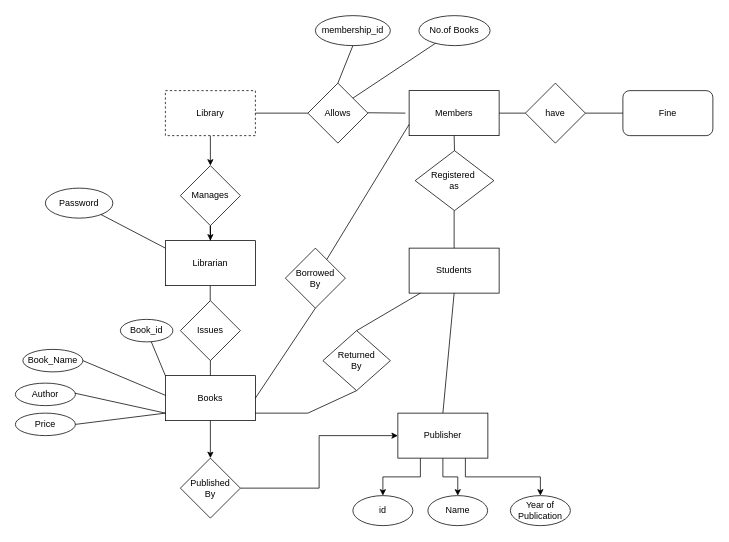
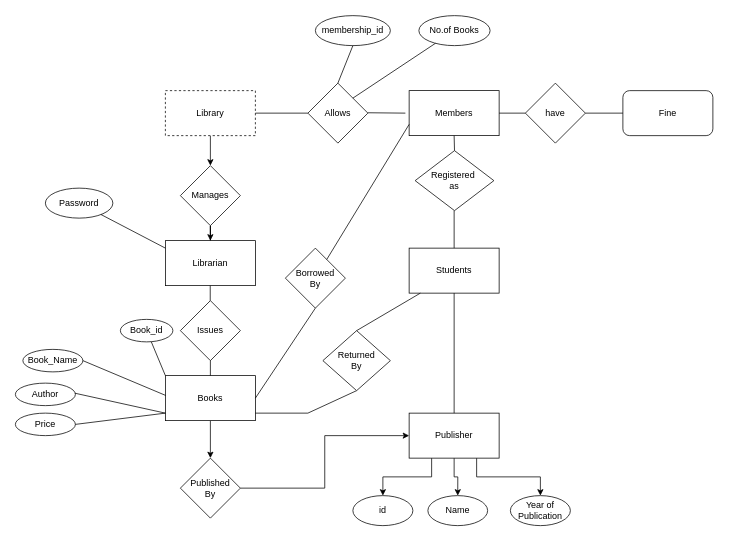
  <mxCell id="0" />
  <mxCell id="1" parent="0" />
  <mxCell id="2" style="edgeStyle=orthogonalEdgeStyle;rounded=0;orthogonalLoop=1;jettySize=auto;html=1;" edge="1" parent="1" source="3" target="9"><mxGeometry relative="1" as="geometry"><mxPoint x="280" y="260" as="targetPoint" /></mxGeometry></mxCell>
  <mxCell id="3" value="Library" style="rounded=0;whiteSpace=wrap;html=1;dashed=1;" vertex="1" parent="1"><mxGeometry x="220" y="120" width="120" height="60" as="geometry" /></mxCell>
  <mxCell id="4" value="Allows" style="rhombus;whiteSpace=wrap;html=1;" vertex="1" parent="1"><mxGeometry x="410" y="110" width="80" height="80" as="geometry" /></mxCell>
  <mxCell id="5" value="Members" style="rounded=0;whiteSpace=wrap;html=1;" vertex="1" parent="1"><mxGeometry x="545" y="120" width="120" height="60" as="geometry" /></mxCell>
  <mxCell id="6" value="have" style="rhombus;whiteSpace=wrap;html=1;" vertex="1" parent="1"><mxGeometry x="700" y="110" width="80" height="80" as="geometry" /></mxCell>
  <mxCell id="7" value="Fine" style="rounded=1;whiteSpace=wrap;html=1;" vertex="1" parent="1"><mxGeometry x="830" y="120" width="120" height="60" as="geometry" /></mxCell>
  <mxCell id="8" style="edgeStyle=orthogonalEdgeStyle;rounded=0;orthogonalLoop=1;jettySize=auto;html=1;" edge="1" parent="1" source="9" target="10"><mxGeometry relative="1" as="geometry"><mxPoint x="280" y="360" as="targetPoint" /></mxGeometry></mxCell>
  <mxCell id="9" value="Manages" style="rhombus;whiteSpace=wrap;html=1;" vertex="1" parent="1"><mxGeometry x="240" y="220" width="80" height="80" as="geometry" /></mxCell>
  <mxCell id="10" value="Librarian" style="rounded=0;whiteSpace=wrap;html=1;" vertex="1" parent="1"><mxGeometry x="220" y="320" width="120" height="60" as="geometry" /></mxCell>
  <mxCell id="11" value="Issues" style="rhombus;whiteSpace=wrap;html=1;" vertex="1" parent="1"><mxGeometry x="240" y="400" width="80" height="80" as="geometry" /></mxCell>
  <mxCell id="12" style="rounded=0;orthogonalLoop=1;jettySize=auto;html=1;" edge="1" parent="1" source="13" target="18"><mxGeometry relative="1" as="geometry"><mxPoint x="520" y="580" as="targetPoint" /></mxGeometry></mxCell>
  <mxCell id="13" value="Books" style="rounded=0;whiteSpace=wrap;html=1;" vertex="1" parent="1"><mxGeometry x="220" y="500" width="120" height="60" as="geometry" /></mxCell>
  <mxCell id="14" value="Registered&amp;nbsp;&lt;div&gt;as&lt;/div&gt;" style="rhombus;whiteSpace=wrap;html=1;" vertex="1" parent="1"><mxGeometry x="553" y="200" width="105" height="80" as="geometry" /></mxCell>
  <mxCell id="15" value="Students" style="rounded=0;whiteSpace=wrap;html=1;" vertex="1" parent="1"><mxGeometry x="545" y="330" width="120" height="60" as="geometry" /></mxCell>
  <mxCell id="16" value="Borrowed&lt;div&gt;By&lt;/div&gt;" style="rhombus;whiteSpace=wrap;html=1;" vertex="1" parent="1"><mxGeometry x="380" y="330" width="80" height="80" as="geometry" /></mxCell>
  <mxCell id="17" style="edgeStyle=orthogonalEdgeStyle;rounded=0;orthogonalLoop=1;jettySize=auto;html=1;" edge="1" parent="1" source="18" target="22"><mxGeometry relative="1" as="geometry"><mxPoint x="620" y="580" as="targetPoint" /></mxGeometry></mxCell>
  <mxCell id="18" value="Published&lt;div&gt;By&lt;/div&gt;" style="rhombus;whiteSpace=wrap;html=1;" vertex="1" parent="1"><mxGeometry x="240" y="610" width="80" height="80" as="geometry" /></mxCell>
  <mxCell id="19" style="edgeStyle=orthogonalEdgeStyle;rounded=0;orthogonalLoop=1;jettySize=auto;html=1;exitX=0.25;exitY=1;exitDx=0;exitDy=0;" edge="1" parent="1" source="22" target="23"><mxGeometry relative="1" as="geometry"><mxPoint x="550" y="640" as="targetPoint" /></mxGeometry></mxCell>
  <mxCell id="20" style="edgeStyle=orthogonalEdgeStyle;rounded=0;orthogonalLoop=1;jettySize=auto;html=1;exitX=0.5;exitY=1;exitDx=0;exitDy=0;" edge="1" parent="1" source="22" target="24"><mxGeometry relative="1" as="geometry"><mxPoint x="605.333" y="640" as="targetPoint" /></mxGeometry></mxCell>
  <mxCell id="21" style="edgeStyle=orthogonalEdgeStyle;rounded=0;orthogonalLoop=1;jettySize=auto;html=1;exitX=0.75;exitY=1;exitDx=0;exitDy=0;" edge="1" parent="1" source="22" target="25"><mxGeometry relative="1" as="geometry"><mxPoint x="680" y="670" as="targetPoint" /></mxGeometry></mxCell>
- <mxCell id="22" value="Publisher" style="rounded=0;whiteSpace=wrap;html=1;" vertex="1" parent="1"><mxGeometry x="530" y="550" width="120" height="60" as="geometry" /></mxCell>
+ <mxCell id="22" value="Publisher" style="rounded=0;whiteSpace=wrap;html=1;" vertex="1" parent="1"><mxGeometry x="545" y="550" width="120" height="60" as="geometry" /></mxCell>
  <mxCell id="23" value="id" style="ellipse;whiteSpace=wrap;html=1;" vertex="1" parent="1"><mxGeometry x="470" y="660" width="80" height="40" as="geometry" /></mxCell>
  <mxCell id="24" value="Name" style="ellipse;whiteSpace=wrap;html=1;" vertex="1" parent="1"><mxGeometry x="570" y="660" width="79.67" height="40" as="geometry" /></mxCell>
  <mxCell id="25" value="Year of Publication" style="ellipse;whiteSpace=wrap;html=1;" vertex="1" parent="1"><mxGeometry x="680" y="660" width="80" height="40" as="geometry" /></mxCell>
  <mxCell id="26" value="Book_id" style="ellipse;whiteSpace=wrap;html=1;" vertex="1" parent="1"><mxGeometry x="160" y="425" width="70" height="30" as="geometry" /></mxCell>
  <mxCell id="27" value="Book_Name" style="ellipse;whiteSpace=wrap;html=1;" vertex="1" parent="1"><mxGeometry x="30" y="465" width="80" height="30" as="geometry" /></mxCell>
  <mxCell id="28" value="Author" style="ellipse;whiteSpace=wrap;html=1;" vertex="1" parent="1"><mxGeometry x="20" y="510" width="80" height="30" as="geometry" /></mxCell>
  <mxCell id="29" value="membership_id" style="ellipse;whiteSpace=wrap;html=1;" vertex="1" parent="1"><mxGeometry x="420" y="20" width="100" height="40" as="geometry" /></mxCell>
  <mxCell id="30" value="No.of Books" style="ellipse;whiteSpace=wrap;html=1;" vertex="1" parent="1"><mxGeometry x="558" y="20" width="94.95" height="40" as="geometry" /></mxCell>
  <mxCell id="31" value="Password" style="ellipse;whiteSpace=wrap;html=1;" vertex="1" parent="1"><mxGeometry x="60" y="250" width="90" height="40" as="geometry" /></mxCell>
  <mxCell id="32" value="" style="endArrow=none;html=1;rounded=0;" edge="1" parent="1" source="31"><mxGeometry width="50" height="50" relative="1" as="geometry"><mxPoint x="90" y="330" as="sourcePoint" /><mxPoint x="220" y="330" as="targetPoint" /></mxGeometry></mxCell>
  <mxCell id="33" value="" style="endArrow=none;html=1;rounded=0;entryX=0.5;entryY=1;entryDx=0;entryDy=0;" edge="1" parent="1" target="16"><mxGeometry width="50" height="50" relative="1" as="geometry"><mxPoint x="340" y="530" as="sourcePoint" /><mxPoint x="390" y="480" as="targetPoint" /></mxGeometry></mxCell>
  <mxCell id="34" value="" style="endArrow=none;html=1;rounded=0;exitX=0.5;exitY=0;exitDx=0;exitDy=0;" edge="1" parent="1" source="13"><mxGeometry width="50" height="50" relative="1" as="geometry"><mxPoint x="230" y="530" as="sourcePoint" /><mxPoint x="280" y="480" as="targetPoint" /></mxGeometry></mxCell>
  <mxCell id="35" value="" style="endArrow=none;html=1;rounded=0;exitX=0.5;exitY=0;exitDx=0;exitDy=0;" edge="1" parent="1"><mxGeometry width="50" height="50" relative="1" as="geometry"><mxPoint x="279.8" y="400" as="sourcePoint" /><mxPoint x="279.8" y="380" as="targetPoint" /></mxGeometry></mxCell>
  <mxCell id="36" value="" style="endArrow=none;html=1;rounded=0;entryX=0.5;entryY=1;entryDx=0;entryDy=0;" edge="1" parent="1"><mxGeometry width="50" height="50" relative="1" as="geometry"><mxPoint x="605" y="330" as="sourcePoint" /><mxPoint x="605" y="280" as="targetPoint" /><Array as="points" /></mxGeometry></mxCell>
  <mxCell id="37" value="" style="endArrow=none;html=1;rounded=0;entryX=0.5;entryY=1;entryDx=0;entryDy=0;exitX=0.5;exitY=0;exitDx=0;exitDy=0;" edge="1" parent="1" source="14" target="5"><mxGeometry width="50" height="50" relative="1" as="geometry"><mxPoint x="540" y="220" as="sourcePoint" /><mxPoint x="590" y="170" as="targetPoint" /></mxGeometry></mxCell>
  <mxCell id="38" value="" style="endArrow=none;html=1;rounded=0;entryX=0;entryY=0.75;entryDx=0;entryDy=0;" edge="1" parent="1" source="16" target="5"><mxGeometry width="50" height="50" relative="1" as="geometry"><mxPoint x="480" y="410" as="sourcePoint" /><mxPoint x="530" y="360" as="targetPoint" /></mxGeometry></mxCell>
  <mxCell id="39" value="" style="endArrow=none;html=1;rounded=0;entryX=0.5;entryY=1;entryDx=0;entryDy=0;exitX=0.5;exitY=0;exitDx=0;exitDy=0;" edge="1" parent="1" source="22" target="15"><mxGeometry width="50" height="50" relative="1" as="geometry"><mxPoint x="610" y="530" as="sourcePoint" /><mxPoint x="652.95" y="505" as="targetPoint" /></mxGeometry></mxCell>
  <mxCell id="40" value="" style="endArrow=none;html=1;rounded=0;exitX=1;exitY=0.5;exitDx=0;exitDy=0;" edge="1" parent="1" source="3"><mxGeometry width="50" height="50" relative="1" as="geometry"><mxPoint x="360" y="200" as="sourcePoint" /><mxPoint x="410" y="150" as="targetPoint" /></mxGeometry></mxCell>
  <mxCell id="41" value="" style="endArrow=none;html=1;rounded=0;exitX=1;exitY=0.5;exitDx=0;exitDy=0;" edge="1" parent="1"><mxGeometry width="50" height="50" relative="1" as="geometry"><mxPoint x="490" y="149.5" as="sourcePoint" /><mxPoint x="540" y="150" as="targetPoint" /></mxGeometry></mxCell>
  <mxCell id="42" value="" style="endArrow=none;html=1;rounded=0;exitX=1;exitY=0.5;exitDx=0;exitDy=0;" edge="1" parent="1" source="5"><mxGeometry width="50" height="50" relative="1" as="geometry"><mxPoint x="670" y="149.5" as="sourcePoint" /><mxPoint x="700" y="150" as="targetPoint" /></mxGeometry></mxCell>
  <mxCell id="43" value="" style="endArrow=none;html=1;rounded=0;exitX=0.5;exitY=0;exitDx=0;exitDy=0;" edge="1" parent="1" source="4"><mxGeometry width="50" height="50" relative="1" as="geometry"><mxPoint x="420" y="110" as="sourcePoint" /><mxPoint x="470" y="60" as="targetPoint" /></mxGeometry></mxCell>
  <mxCell id="44" value="" style="endArrow=none;html=1;rounded=0;exitX=1;exitY=0;exitDx=0;exitDy=0;" edge="1" parent="1" source="4" target="30"><mxGeometry width="50" height="50" relative="1" as="geometry"><mxPoint x="460" y="120" as="sourcePoint" /><mxPoint x="480" y="70" as="targetPoint" /></mxGeometry></mxCell>
  <mxCell id="45" value="" style="endArrow=none;html=1;rounded=0;entryX=0;entryY=0.5;entryDx=0;entryDy=0;" edge="1" parent="1" source="6" target="7"><mxGeometry width="50" height="50" relative="1" as="geometry"><mxPoint x="780" y="200" as="sourcePoint" /><mxPoint x="850.711" y="150" as="targetPoint" /></mxGeometry></mxCell>
  <mxCell id="46" value="" style="endArrow=none;html=1;rounded=0;" edge="1" parent="1" target="26"><mxGeometry width="50" height="50" relative="1" as="geometry"><mxPoint x="220" y="500" as="sourcePoint" /><mxPoint x="270" y="450" as="targetPoint" /></mxGeometry></mxCell>
  <mxCell id="47" value="" style="endArrow=none;html=1;rounded=0;entryX=1;entryY=0.5;entryDx=0;entryDy=0;exitX=0.003;exitY=0.44;exitDx=0;exitDy=0;exitPerimeter=0;" edge="1" parent="1" source="13" target="27"><mxGeometry width="50" height="50" relative="1" as="geometry"><mxPoint x="218" y="529" as="sourcePoint" /><mxPoint x="170" y="500" as="targetPoint" /></mxGeometry></mxCell>
  <mxCell id="48" value="" style="endArrow=none;html=1;rounded=0;entryX=1;entryY=0.5;entryDx=0;entryDy=0;exitX=0.994;exitY=0.449;exitDx=0;exitDy=0;exitPerimeter=0;" edge="1" parent="1" source="28"><mxGeometry width="50" height="50" relative="1" as="geometry"><mxPoint x="339" y="562" as="sourcePoint" /><mxPoint x="220" y="550" as="targetPoint" /></mxGeometry></mxCell>
  <mxCell id="49" value="" style="endArrow=none;html=1;rounded=0;entryX=0.5;entryY=1;entryDx=0;entryDy=0;" edge="1" parent="1" target="50"><mxGeometry width="50" height="50" relative="1" as="geometry"><mxPoint x="340" y="550" as="sourcePoint" /><mxPoint x="440" y="490" as="targetPoint" /><Array as="points"><mxPoint x="410" y="550" /></Array></mxGeometry></mxCell>
  <mxCell id="50" value="Returned&lt;div&gt;By&lt;/div&gt;" style="rhombus;whiteSpace=wrap;html=1;" vertex="1" parent="1"><mxGeometry x="430" y="440" width="90" height="80" as="geometry" /></mxCell>
  <mxCell id="51" value="" style="endArrow=none;html=1;rounded=0;exitX=0.5;exitY=0;exitDx=0;exitDy=0;" edge="1" parent="1" source="50"><mxGeometry width="50" height="50" relative="1" as="geometry"><mxPoint x="510" y="440" as="sourcePoint" /><mxPoint x="560" y="390" as="targetPoint" /></mxGeometry></mxCell>
  <mxCell id="52" value="Price" style="ellipse;whiteSpace=wrap;html=1;" vertex="1" parent="1"><mxGeometry x="20" y="550" width="80" height="30" as="geometry" /></mxCell>
  <mxCell id="53" value="" style="endArrow=none;html=1;rounded=0;exitX=1;exitY=0.5;exitDx=0;exitDy=0;" edge="1" source="52" parent="1"><mxGeometry width="50" height="50" relative="1" as="geometry"><mxPoint x="329" y="612" as="sourcePoint" /><mxPoint x="220" y="550" as="targetPoint" /></mxGeometry></mxCell>
